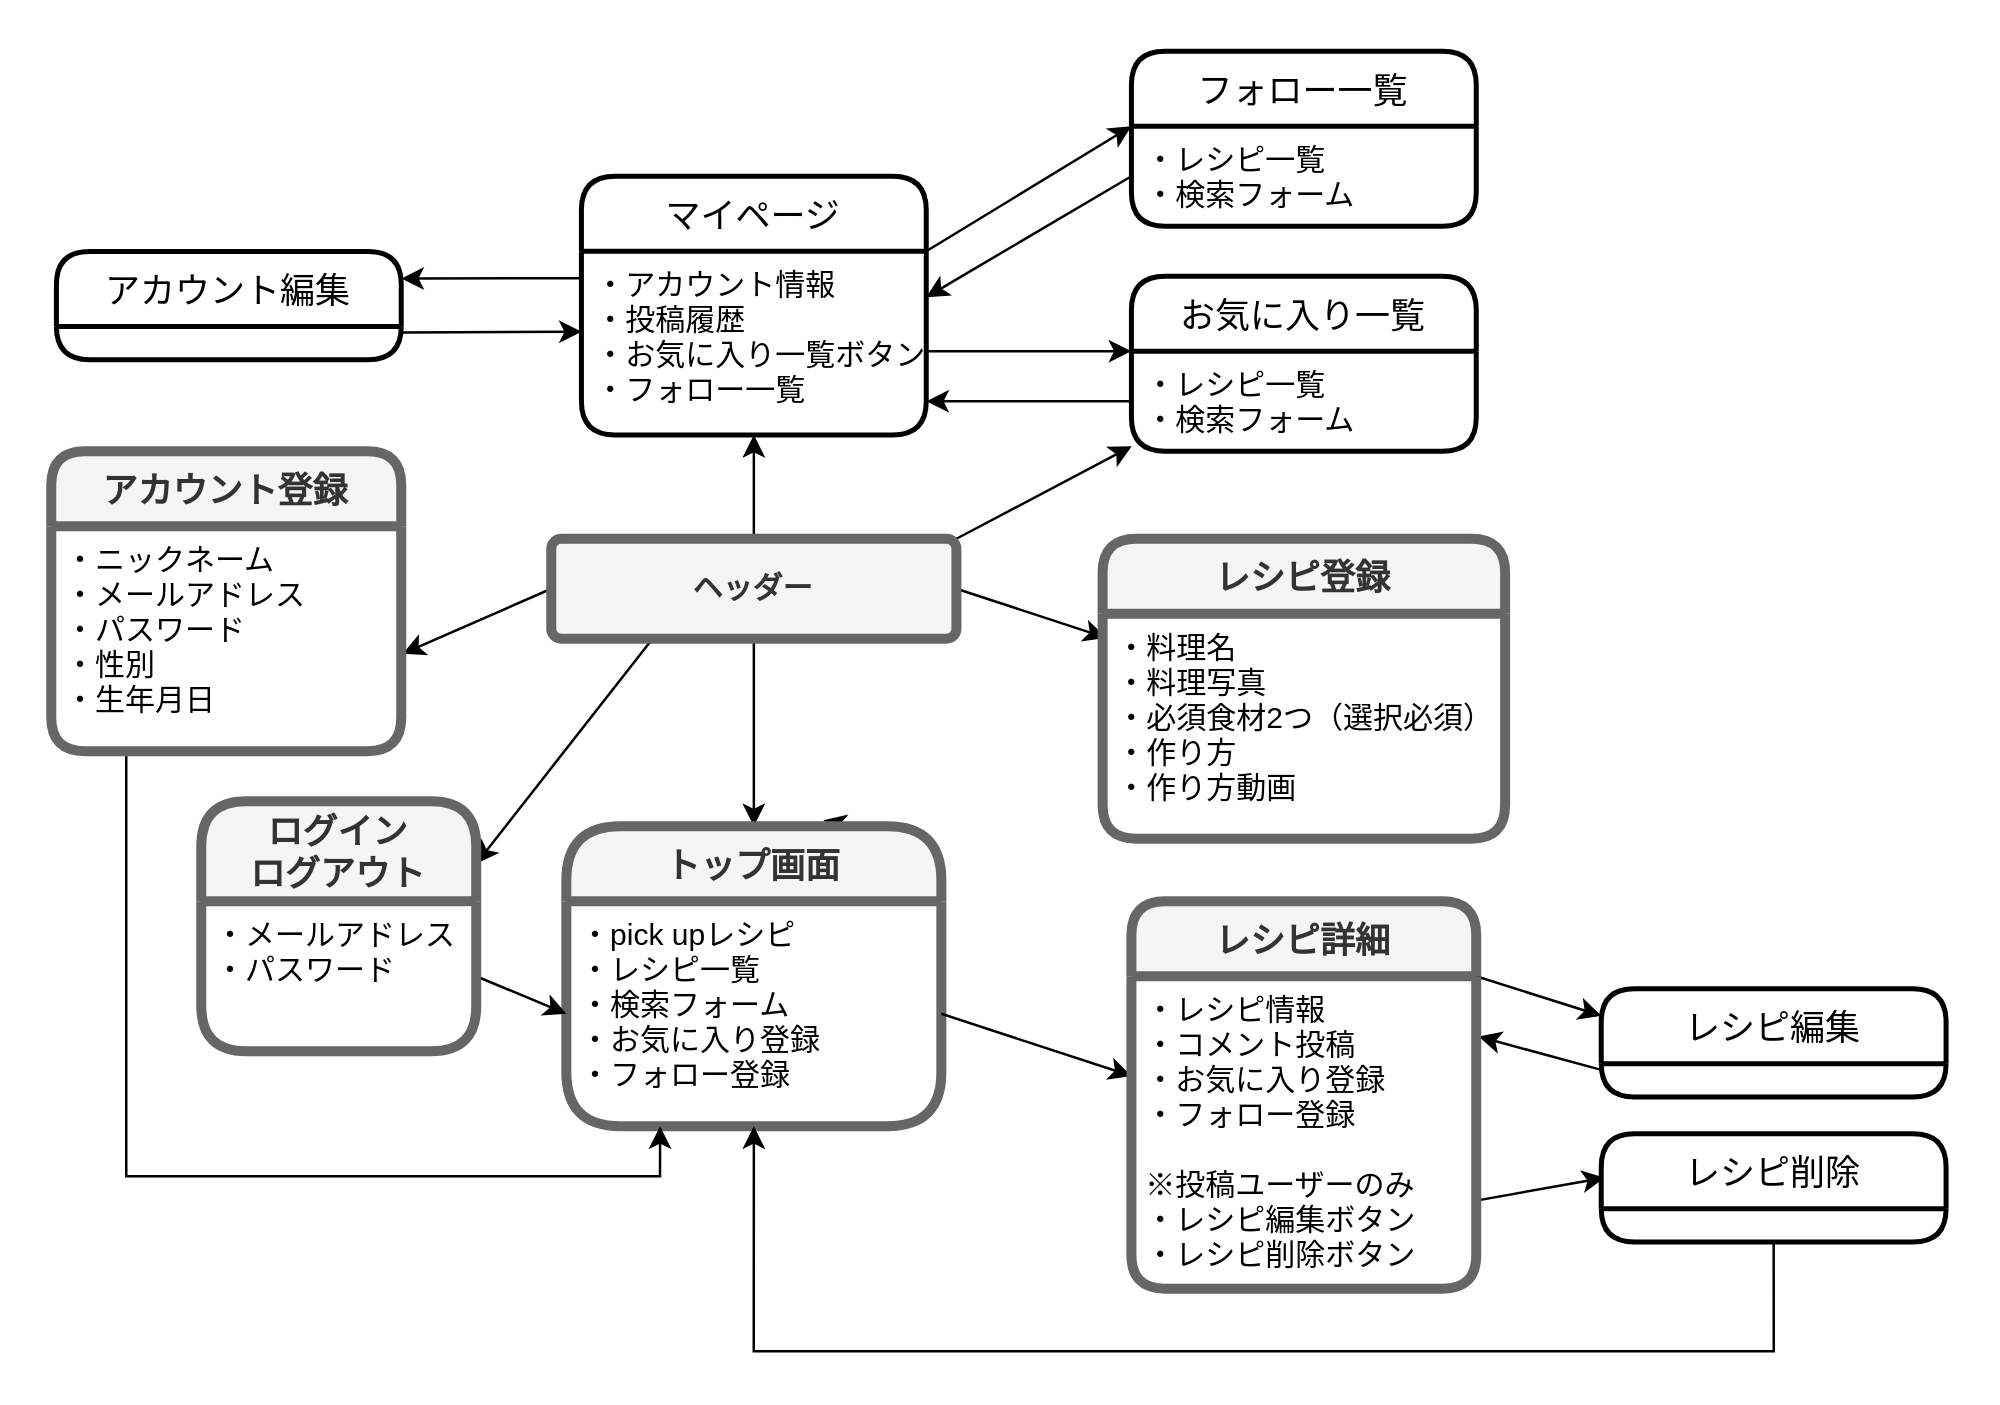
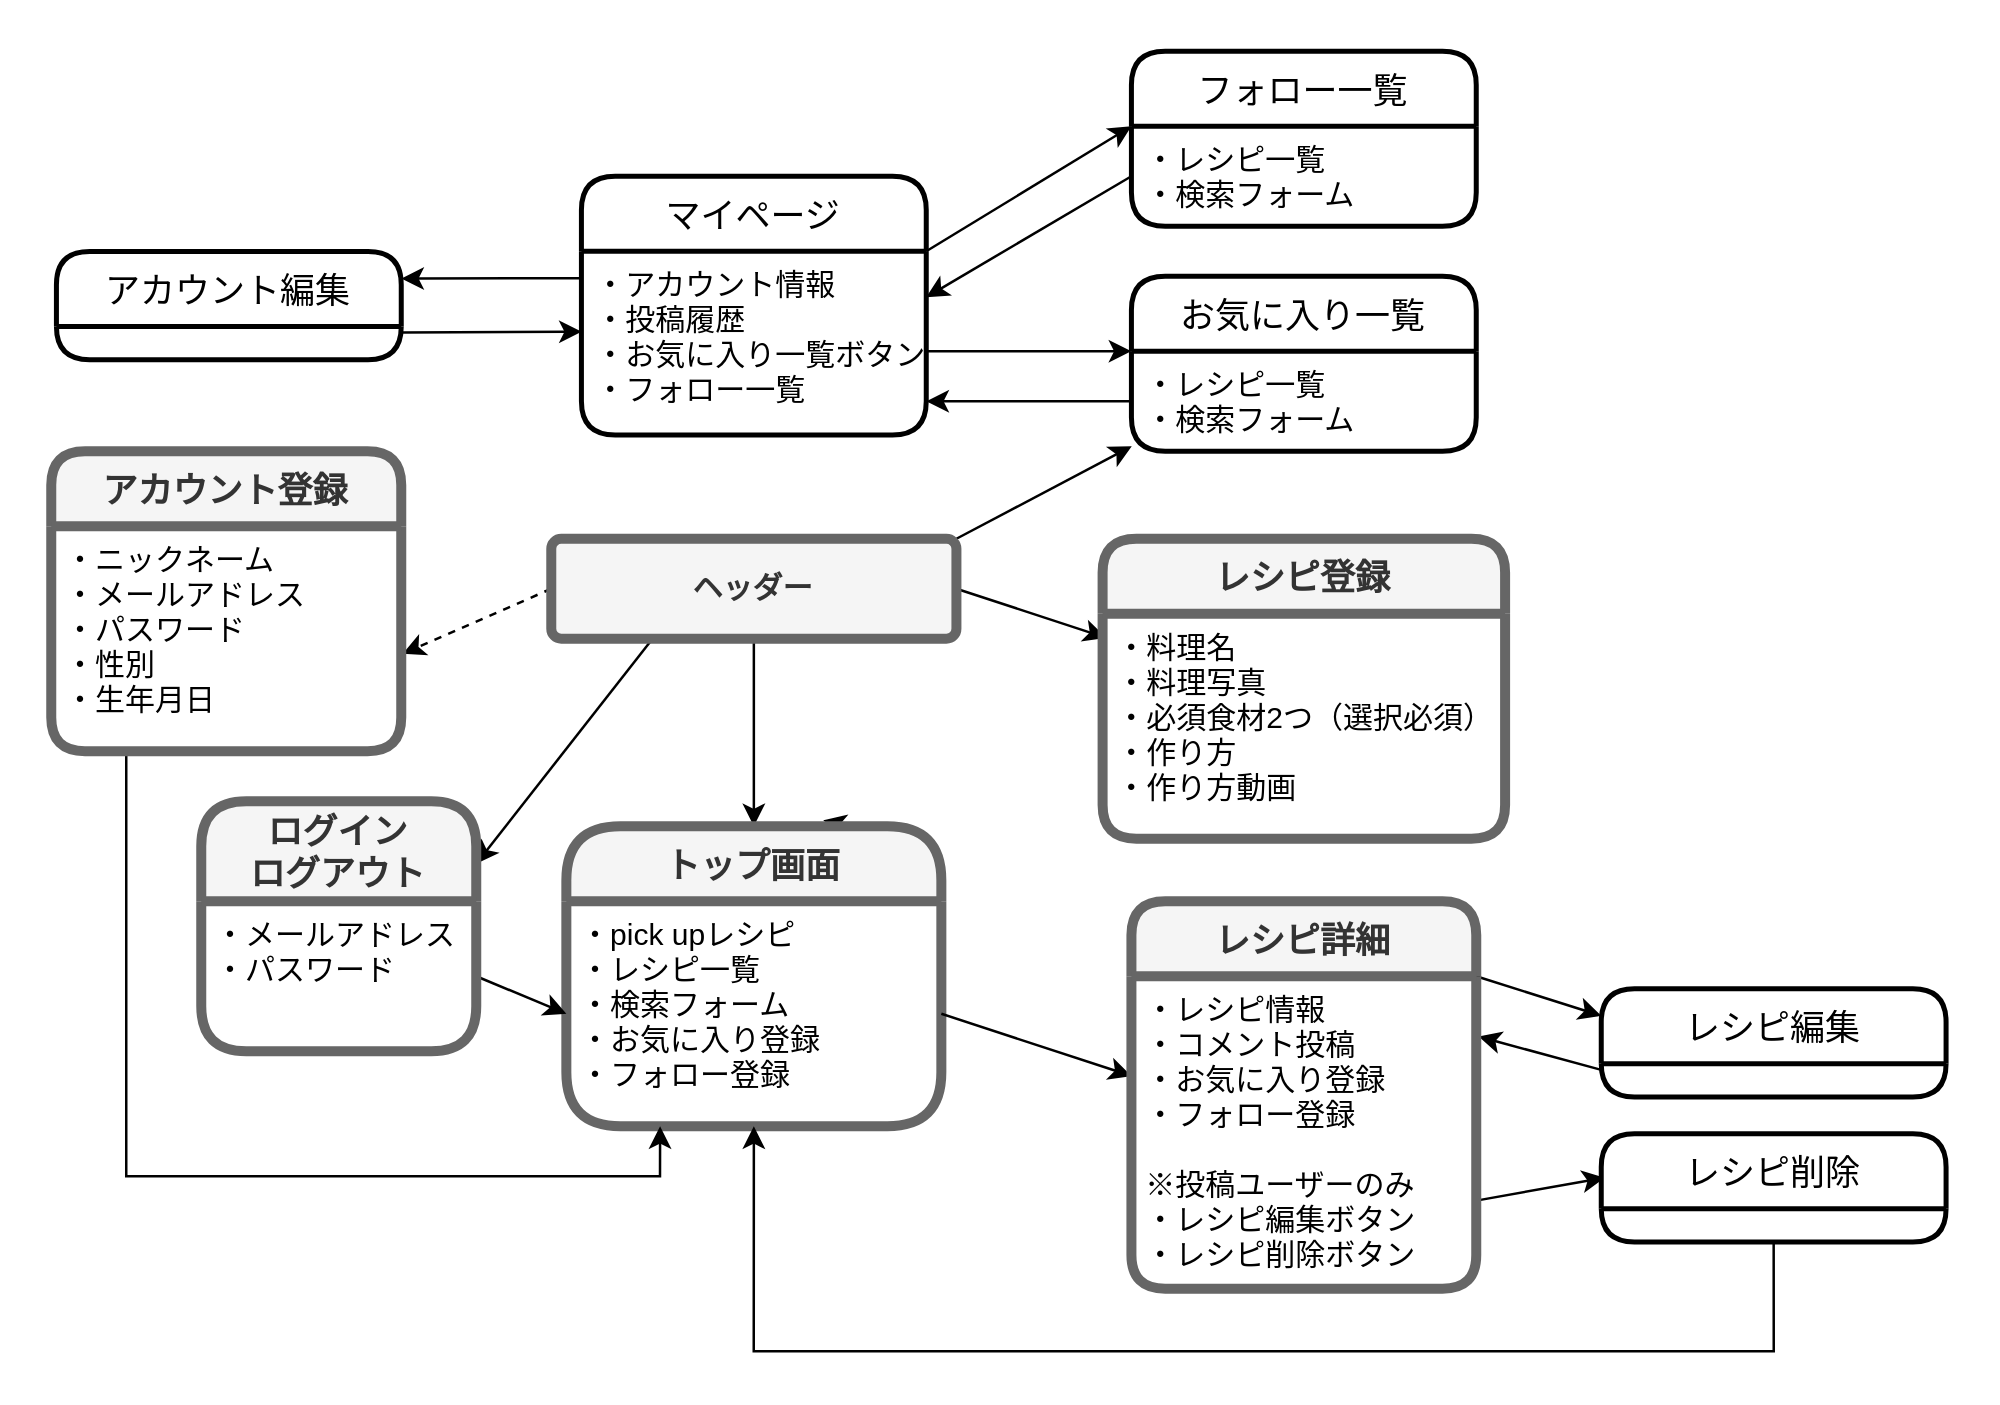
  <mxCell id="0" />
  <mxCell id="1" parent="0" />
  <mxCell id="2" style="edgeStyle=none;rounded=0;orthogonalLoop=1;jettySize=auto;html=1;exitX=1;exitY=0.75;exitDx=0;exitDy=0;entryX=0.001;entryY=0.438;entryDx=0;entryDy=0;entryPerimeter=0;" edge="1" parent="1" source="35" target="34"><mxGeometry relative="1" as="geometry" /></mxCell>
  <mxCell id="3" style="edgeStyle=none;rounded=0;orthogonalLoop=1;jettySize=auto;html=1;exitX=0.001;exitY=0.147;exitDx=0;exitDy=0;entryX=1;entryY=0.25;entryDx=0;entryDy=0;exitPerimeter=0;" edge="1" parent="1" source="34" target="35"><mxGeometry relative="1" as="geometry" /></mxCell>
- <mxCell id="4" style="edgeStyle=none;rounded=0;orthogonalLoop=1;jettySize=auto;html=1;exitX=0;exitY=0.5;exitDx=0;exitDy=0;entryX=1.004;entryY=0.567;entryDx=0;entryDy=0;entryPerimeter=0;" edge="1" parent="1" source="10" target="32"><mxGeometry relative="1" as="geometry"><mxPoint x="162.07" y="279.647" as="targetPoint" /></mxGeometry></mxCell>
- <mxCell id="5" style="edgeStyle=none;rounded=0;orthogonalLoop=1;jettySize=auto;html=1;exitX=0.5;exitY=0;exitDx=0;exitDy=0;entryX=0.5;entryY=1;entryDx=0;entryDy=0;" edge="1" parent="1" source="10" target="34"><mxGeometry relative="1" as="geometry" /></mxCell>
+ <mxCell id="4" style="edgeStyle=none;rounded=0;orthogonalLoop=1;jettySize=auto;html=1;exitX=0;exitY=0.5;exitDx=0;exitDy=0;entryX=1.004;entryY=0.567;entryDx=0;entryDy=0;entryPerimeter=0;dashed=1;" edge="1" parent="1" source="10" target="32"><mxGeometry relative="1" as="geometry"><mxPoint x="162.07" y="279.647" as="targetPoint" /></mxGeometry></mxCell>
  <mxCell id="6" style="edgeStyle=none;rounded=0;orthogonalLoop=1;jettySize=auto;html=1;exitX=1;exitY=0.5;exitDx=0;exitDy=0;entryX=0.009;entryY=0.107;entryDx=0;entryDy=0;entryPerimeter=0;" edge="1" parent="1" source="10" target="24"><mxGeometry relative="1" as="geometry" /></mxCell>
  <mxCell id="7" style="rounded=0;orthogonalLoop=1;jettySize=auto;html=1;exitX=0.25;exitY=1;exitDx=0;exitDy=0;entryX=1;entryY=0.25;entryDx=0;entryDy=0;" edge="1" parent="1" source="10" target="28"><mxGeometry relative="1" as="geometry"><mxPoint x="200" y="320" as="targetPoint" /></mxGeometry></mxCell>
  <mxCell id="8" style="edgeStyle=none;rounded=0;orthogonalLoop=1;jettySize=auto;html=1;exitX=0.5;exitY=1;exitDx=0;exitDy=0;entryX=0.5;entryY=0;entryDx=0;entryDy=0;" edge="1" parent="1" source="10" target="14"><mxGeometry relative="1" as="geometry" /></mxCell>
  <mxCell id="9" style="edgeStyle=none;rounded=0;orthogonalLoop=1;jettySize=auto;html=1;exitX=1;exitY=0;exitDx=0;exitDy=0;entryX=0.001;entryY=0.95;entryDx=0;entryDy=0;startArrow=none;startFill=0;entryPerimeter=0;" edge="1" parent="1" source="10" target="37"><mxGeometry relative="1" as="geometry" /></mxCell>
  <mxCell id="10" value="ヘッダー" style="rounded=1;arcSize=10;whiteSpace=wrap;html=1;align=center;strokeColor=#666666;strokeWidth=4;fontStyle=1;fillColor=#f5f5f5;fontColor=#333333;" vertex="1" parent="1"><mxGeometry x="220.01" y="215" width="162.06" height="40" as="geometry" /></mxCell>
  <mxCell id="11" style="edgeStyle=none;rounded=0;orthogonalLoop=1;jettySize=auto;html=1;entryX=0;entryY=0;entryDx=0;entryDy=0;" edge="1" parent="1" target="37"><mxGeometry relative="1" as="geometry"><mxPoint x="370" y="140" as="sourcePoint" /></mxGeometry></mxCell>
  <mxCell id="12" style="edgeStyle=none;rounded=0;orthogonalLoop=1;jettySize=auto;html=1;exitX=0;exitY=0.5;exitDx=0;exitDy=0;" edge="1" parent="1" source="37"><mxGeometry relative="1" as="geometry"><mxPoint x="370" y="160" as="targetPoint" /></mxGeometry></mxCell>
  <mxCell id="13" style="edgeStyle=none;rounded=0;orthogonalLoop=1;jettySize=auto;html=1;exitX=0.75;exitY=0;exitDx=0;exitDy=0;entryX=0.685;entryY=-0.02;entryDx=0;entryDy=0;entryPerimeter=0;" edge="1" parent="1" source="14" target="14"><mxGeometry relative="1" as="geometry" /></mxCell>
  <mxCell id="14" value="トップ画面" style="swimlane;childLayout=stackLayout;horizontal=1;startSize=30;horizontalStack=0;rounded=1;fontSize=14;fontStyle=1;strokeWidth=4;resizeParent=0;resizeLast=1;shadow=0;dashed=0;align=center;arcSize=24;fillColor=#f5f5f5;strokeColor=#666666;fontColor=#333333;" vertex="1" parent="1"><mxGeometry x="226.04" y="330" width="150" height="120" as="geometry" /></mxCell>
  <mxCell id="15" value="・pick upレシピ&#10;・レシピ一覧&#10;・検索フォーム&#10;・お気に入り登録&#10;・フォロー登録" style="align=left;strokeColor=none;fillColor=none;spacingLeft=4;fontSize=12;verticalAlign=top;resizable=0;rotatable=0;part=1;" vertex="1" parent="14"><mxGeometry y="30" width="150" height="90" as="geometry" /></mxCell>
  <mxCell id="16" style="edgeStyle=none;rounded=0;orthogonalLoop=1;jettySize=auto;html=1;exitX=0;exitY=0.75;exitDx=0;exitDy=0;entryX=1.007;entryY=0.193;entryDx=0;entryDy=0;entryPerimeter=0;" edge="1" parent="1" source="27" target="26"><mxGeometry relative="1" as="geometry" /></mxCell>
  <mxCell id="17" style="edgeStyle=orthogonalEdgeStyle;rounded=0;orthogonalLoop=1;jettySize=auto;html=1;exitX=0.5;exitY=1;exitDx=0;exitDy=0;entryX=0.5;entryY=1;entryDx=0;entryDy=0;" edge="1" parent="1" source="30" target="15"><mxGeometry relative="1" as="geometry"><Array as="points"><mxPoint x="709" y="540" /><mxPoint x="301" y="540" /></Array></mxGeometry></mxCell>
  <mxCell id="18" style="edgeStyle=none;rounded=0;orthogonalLoop=1;jettySize=auto;html=1;exitX=1;exitY=0.5;exitDx=0;exitDy=0;" edge="1" parent="1" source="15" target="26"><mxGeometry relative="1" as="geometry" /></mxCell>
  <mxCell id="19" style="edgeStyle=none;rounded=0;orthogonalLoop=1;jettySize=auto;html=1;exitX=1;exitY=0;exitDx=0;exitDy=0;entryX=0;entryY=0.25;entryDx=0;entryDy=0;" edge="1" parent="1" source="26" target="27"><mxGeometry relative="1" as="geometry" /></mxCell>
  <mxCell id="20" style="edgeStyle=none;rounded=0;orthogonalLoop=1;jettySize=auto;html=1;exitX=1;exitY=0.718;exitDx=0;exitDy=0;entryX=0.01;entryY=0.406;entryDx=0;entryDy=0;entryPerimeter=0;exitPerimeter=0;" edge="1" parent="1" source="26" target="30"><mxGeometry relative="1" as="geometry" /></mxCell>
  <mxCell id="21" style="rounded=0;orthogonalLoop=1;jettySize=auto;html=1;exitX=0.25;exitY=1;exitDx=0;exitDy=0;edgeStyle=orthogonalEdgeStyle;entryX=0.25;entryY=1;entryDx=0;entryDy=0;" edge="1" parent="1" source="32" target="15"><mxGeometry relative="1" as="geometry"><mxPoint x="220" y="360" as="targetPoint" /><Array as="points"><mxPoint x="50" y="299" /><mxPoint x="50" y="470" /><mxPoint x="264" y="470" /></Array></mxGeometry></mxCell>
  <mxCell id="22" style="rounded=0;orthogonalLoop=1;jettySize=auto;html=1;exitX=1;exitY=0.5;exitDx=0;exitDy=0;entryX=0;entryY=0.5;entryDx=0;entryDy=0;" edge="1" parent="1" source="29" target="15"><mxGeometry relative="1" as="geometry" /></mxCell>
  <mxCell id="23" value="レシピ登録" style="swimlane;childLayout=stackLayout;horizontal=1;startSize=30;horizontalStack=0;rounded=1;fontSize=14;fontStyle=1;strokeWidth=4;resizeParent=0;resizeLast=1;shadow=0;dashed=0;align=center;fillColor=#f5f5f5;strokeColor=#666666;fontColor=#333333;" parent="1" vertex="1"><mxGeometry x="440.54" y="215" width="161" height="120" as="geometry" /></mxCell>
  <mxCell id="24" value="・料理名&#10;・料理写真&#10;・必須食材2つ（選択必須）&#10;・作り方&#10;・作り方動画" style="align=left;strokeColor=none;fillColor=none;spacingLeft=4;fontSize=12;verticalAlign=top;resizable=0;rotatable=0;part=1;" parent="23" vertex="1"><mxGeometry y="30" width="161" height="90" as="geometry" /></mxCell>
  <mxCell id="25" value="レシピ詳細" style="swimlane;childLayout=stackLayout;horizontal=1;startSize=30;horizontalStack=0;rounded=1;fontSize=14;fontStyle=1;strokeWidth=4;resizeParent=0;resizeLast=1;shadow=0;dashed=0;align=center;fillColor=#f5f5f5;strokeColor=#666666;fontColor=#333333;" parent="1" vertex="1"><mxGeometry x="452.07" y="360" width="137.93" height="155" as="geometry" /></mxCell>
  <mxCell id="26" value="・レシピ情報&#10;・コメント投稿&#10;・お気に入り登録&#10;・フォロー登録&#10;&#10;※投稿ユーザーのみ&#10;・レシピ編集ボタン&#10;・レシピ削除ボタン" style="align=left;strokeColor=none;fillColor=none;spacingLeft=4;fontSize=12;verticalAlign=top;resizable=0;rotatable=0;part=1;" parent="25" vertex="1"><mxGeometry y="30" width="137.93" height="125" as="geometry" /></mxCell>
  <mxCell id="27" value="レシピ編集" style="swimlane;childLayout=stackLayout;horizontal=1;startSize=30;horizontalStack=0;rounded=1;fontSize=14;fontStyle=0;strokeWidth=2;resizeParent=0;resizeLast=1;shadow=0;dashed=0;align=center;" parent="1" vertex="1"><mxGeometry x="640" y="395" width="137.93" height="43.28" as="geometry" /></mxCell>
  <mxCell id="28" value="ログイン&#10;ログアウト" style="swimlane;childLayout=stackLayout;horizontal=1;startSize=40;horizontalStack=0;rounded=1;fontSize=14;fontStyle=1;strokeWidth=4;resizeParent=0;resizeLast=1;shadow=0;dashed=0;align=center;fillColor=#f5f5f5;strokeColor=#666666;fontColor=#333333;" vertex="1" parent="1"><mxGeometry x="80" y="320" width="110" height="100" as="geometry" /></mxCell>
  <mxCell id="29" value="・メールアドレス&#10;・パスワード" style="align=left;strokeColor=none;fillColor=none;spacingLeft=4;fontSize=12;verticalAlign=top;resizable=0;rotatable=0;part=1;" vertex="1" parent="28"><mxGeometry y="40" width="110" height="60" as="geometry" /></mxCell>
  <mxCell id="30" value="レシピ削除" style="swimlane;childLayout=stackLayout;horizontal=1;startSize=30;horizontalStack=0;rounded=1;fontSize=14;fontStyle=0;strokeWidth=2;resizeParent=0;resizeLast=1;shadow=0;dashed=0;align=center;" parent="1" vertex="1"><mxGeometry x="640" y="453" width="137.93" height="43.28" as="geometry" /></mxCell>
  <mxCell id="31" value="アカウント登録" style="swimlane;childLayout=stackLayout;horizontal=1;startSize=30;horizontalStack=0;rounded=1;fontSize=14;fontStyle=1;strokeWidth=4;resizeParent=0;resizeLast=1;shadow=0;dashed=0;align=center;fillColor=#f5f5f5;strokeColor=#666666;fontColor=#333333;" parent="1" vertex="1"><mxGeometry x="20" y="180" width="140" height="120" as="geometry" /></mxCell>
  <mxCell id="32" value="・ニックネーム&#10;・メールアドレス&#10;・パスワード&#10;・性別&#10;・生年月日" style="align=left;strokeColor=none;fillColor=none;spacingLeft=4;fontSize=12;verticalAlign=top;resizable=0;rotatable=0;part=1;" parent="31" vertex="1"><mxGeometry y="30" width="140" height="90" as="geometry" /></mxCell>
  <mxCell id="33" value="マイページ" style="swimlane;childLayout=stackLayout;horizontal=1;startSize=30;horizontalStack=0;rounded=1;fontSize=14;fontStyle=0;strokeWidth=2;resizeParent=0;resizeLast=1;shadow=0;dashed=0;align=center;" parent="1" vertex="1"><mxGeometry x="232.07" y="70" width="137.933" height="103.448" as="geometry" /></mxCell>
  <mxCell id="34" value="・アカウント情報&#10;・投稿履歴&#10;・お気に入り一覧ボタン&#10;・フォロー一覧" style="align=left;strokeColor=none;fillColor=none;spacingLeft=4;fontSize=12;verticalAlign=top;resizable=0;rotatable=0;part=1;" parent="33" vertex="1"><mxGeometry y="30" width="137.933" height="73.448" as="geometry" /></mxCell>
  <mxCell id="35" value="アカウント編集" style="swimlane;childLayout=stackLayout;horizontal=1;startSize=30;horizontalStack=0;rounded=1;fontSize=14;fontStyle=0;strokeWidth=2;resizeParent=0;resizeLast=1;shadow=0;dashed=0;align=center;" parent="1" vertex="1"><mxGeometry x="22.07" y="100.08" width="137.93" height="43.28" as="geometry" /></mxCell>
  <mxCell id="36" value="お気に入り一覧" style="swimlane;childLayout=stackLayout;horizontal=1;startSize=30;horizontalStack=0;rounded=1;fontSize=14;fontStyle=0;strokeWidth=2;resizeParent=0;resizeLast=1;shadow=0;dashed=0;align=center;" parent="1" vertex="1"><mxGeometry x="452.07" y="110" width="137.93" height="70" as="geometry" /></mxCell>
  <mxCell id="37" value="・レシピ一覧&#10;・検索フォーム" style="align=left;strokeColor=none;fillColor=none;spacingLeft=4;fontSize=12;verticalAlign=top;resizable=0;rotatable=0;part=1;" parent="36" vertex="1"><mxGeometry y="30" width="137.93" height="40" as="geometry" /></mxCell>
  <mxCell id="38" value="フォロー一覧" style="swimlane;childLayout=stackLayout;horizontal=1;startSize=30;horizontalStack=0;rounded=1;fontSize=14;fontStyle=0;strokeWidth=2;resizeParent=0;resizeLast=1;shadow=0;dashed=0;align=center;" vertex="1" parent="1"><mxGeometry x="452.07" y="20" width="137.93" height="70" as="geometry" /></mxCell>
  <mxCell id="39" value="・レシピ一覧&#10;・検索フォーム" style="align=left;strokeColor=none;fillColor=none;spacingLeft=4;fontSize=12;verticalAlign=top;resizable=0;rotatable=0;part=1;" vertex="1" parent="38"><mxGeometry y="30" width="137.93" height="40" as="geometry" /></mxCell>
  <mxCell id="40" style="edgeStyle=none;rounded=0;orthogonalLoop=1;jettySize=auto;html=1;exitX=1;exitY=0;exitDx=0;exitDy=0;entryX=0;entryY=0;entryDx=0;entryDy=0;startArrow=none;startFill=0;" edge="1" parent="1" source="34" target="39"><mxGeometry relative="1" as="geometry" /></mxCell>
  <mxCell id="41" style="edgeStyle=none;rounded=0;orthogonalLoop=1;jettySize=auto;html=1;exitX=0;exitY=0.5;exitDx=0;exitDy=0;entryX=1;entryY=0.25;entryDx=0;entryDy=0;startArrow=none;startFill=0;" edge="1" parent="1" source="39" target="34"><mxGeometry relative="1" as="geometry" /></mxCell>
